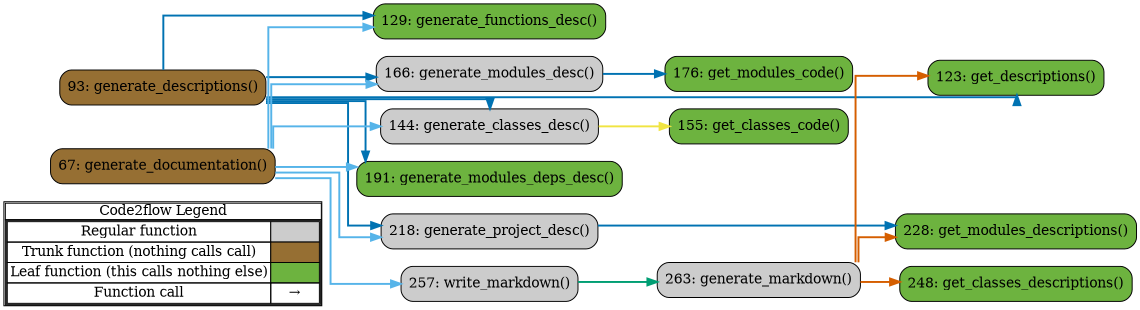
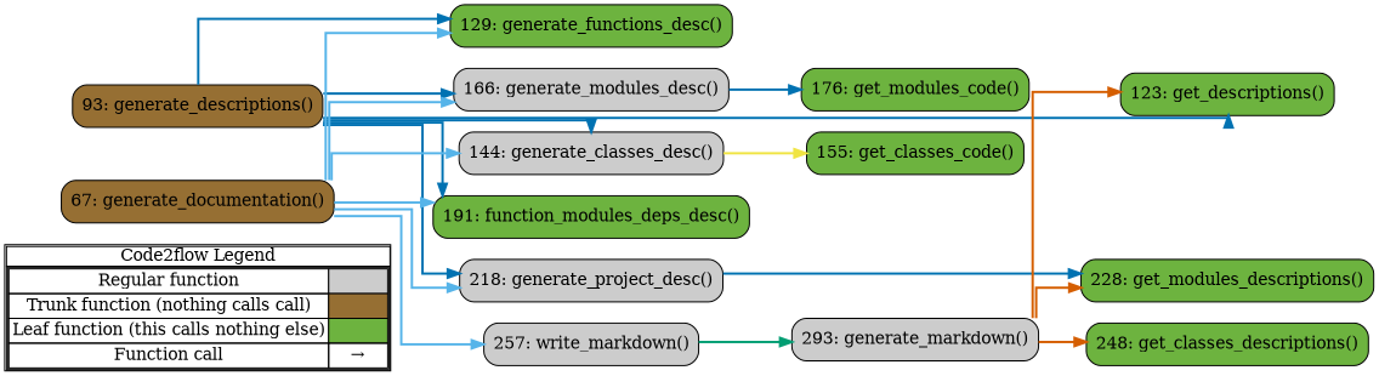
  digraph {
    concentrate=true
    rankdir=LR
    splines=ortho
    node [shape=rect fillcolor="#6db33f" style="rounded,filled"]
    edge [color="#0072B2" penwidth=2]
    n1 [label=<         <table cellspacing="0" cellpadding="0" border="1"><tr><td>Code2flow Legend</td></tr><tr><td>         <table cellspacing="0">         <tr><td>Regular function</td><td width="50px" bgcolor='#cccccc'></td></tr>         <tr><td>Trunk function (nothing calls call)</td><td bgcolor='#966F33'></td></tr>         <tr><td>Leaf function (this calls nothing else)</td><td bgcolor='#6db33f'></td></tr>         <tr><td>Function call</td><td><font color='black'>&#8594;</font></td></tr>         </table></td></tr></table>         > margin=0 shape=none fillcolor="" style=""]
    n2 [label="129: generate_functions_desc()"]
    n3 [label="123: get_descriptions()"]
    n4 [fillcolor="#cccccc" label="166: generate_modules_desc()"]
    n5 [fillcolor="#966F33" label="93: generate_descriptions()"]
    n6 [label="228: get_modules_descriptions()"]
    n7 [fillcolor="#cccccc" label="257: write_markdown()"]
    n8 [label="248: get_classes_descriptions()"]
-   n9 [label="191: generate_modules_deps_desc()"]
+   n9 [label="191: function_modules_deps_desc()"]
    n10 [fillcolor="#cccccc" label="218: generate_project_desc()"]
    n11 [label="176: get_modules_code()"]
-   n12 [fillcolor="#cccccc" label="263: generate_markdown()"]
+   n12 [fillcolor="#cccccc" label="293: generate_markdown()"]
    n13 [fillcolor="#cccccc" label="144: generate_classes_desc()"]
    n14 [label="155: get_classes_code()"]
    n15 [fillcolor="#966F33" label="67: generate_documentation()"]
    subgraph sub_1 {
      label=legend
      rank=min
      n1
    }
    subgraph sub_2 {
      label="File: docgen"
      style=dotted
      subgraph sub_3 {
        label="Class: DocGen"
        style=dotted
        n2
        n3
        n4
        n5
        n6
        n7
        n8
        n9
        n10
        n11
        n12
        n13
        n14
        n15
      }
    }
    n4 -> n11
    n5 -> n2
    n5 -> n3
    n5 -> n4
    n5 -> n9
    n5 -> n10
    n5 -> n13
    n7 -> n12 [color="#009E73"]
    n10 -> n6
    n12 -> n3 [color="#D55E00"]
    n12 -> n6 [color="#D55E00"]
    n12 -> n8 [color="#D55E00"]
    n13 -> n14 [color="#F0E442"]
    n15 -> n2 [color="#56B4E9"]
    n15 -> n4 [color="#56B4E9"]
    n15 -> n7 [color="#56B4E9"]
    n15 -> n9 [color="#56B4E9"]
    n15 -> n10 [color="#56B4E9"]
    n15 -> n13 [color="#56B4E9"]
  }
